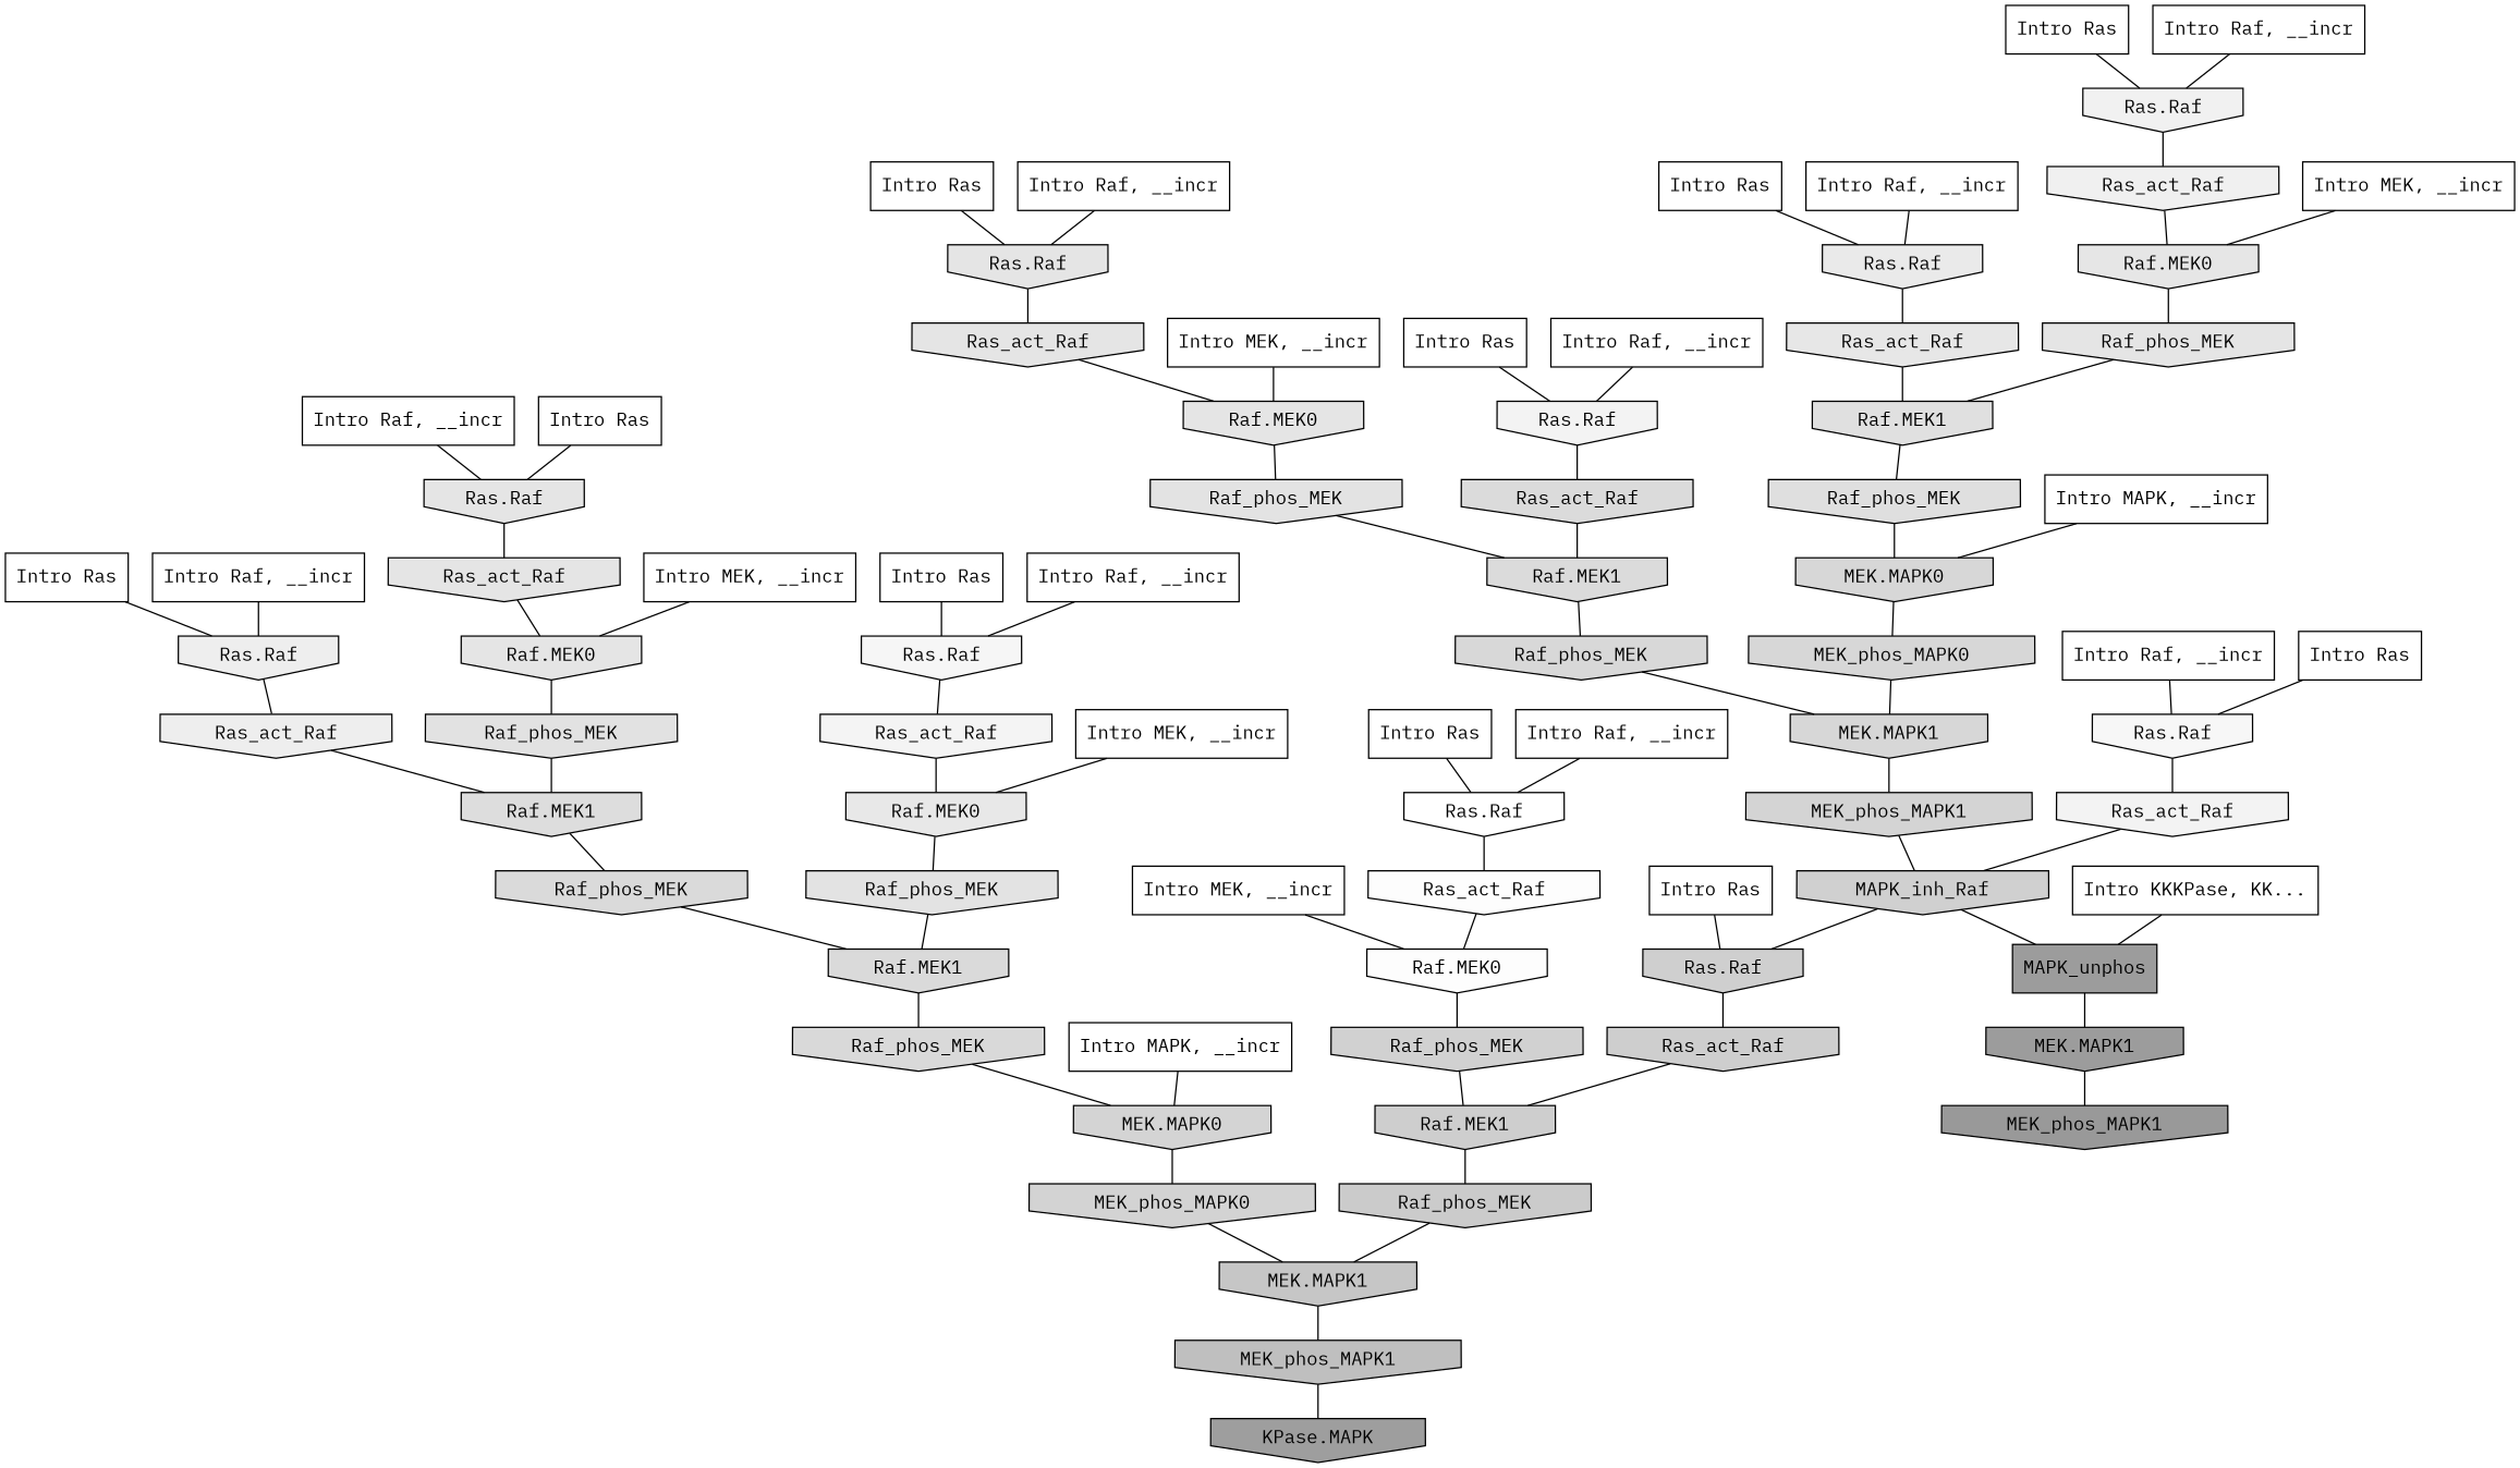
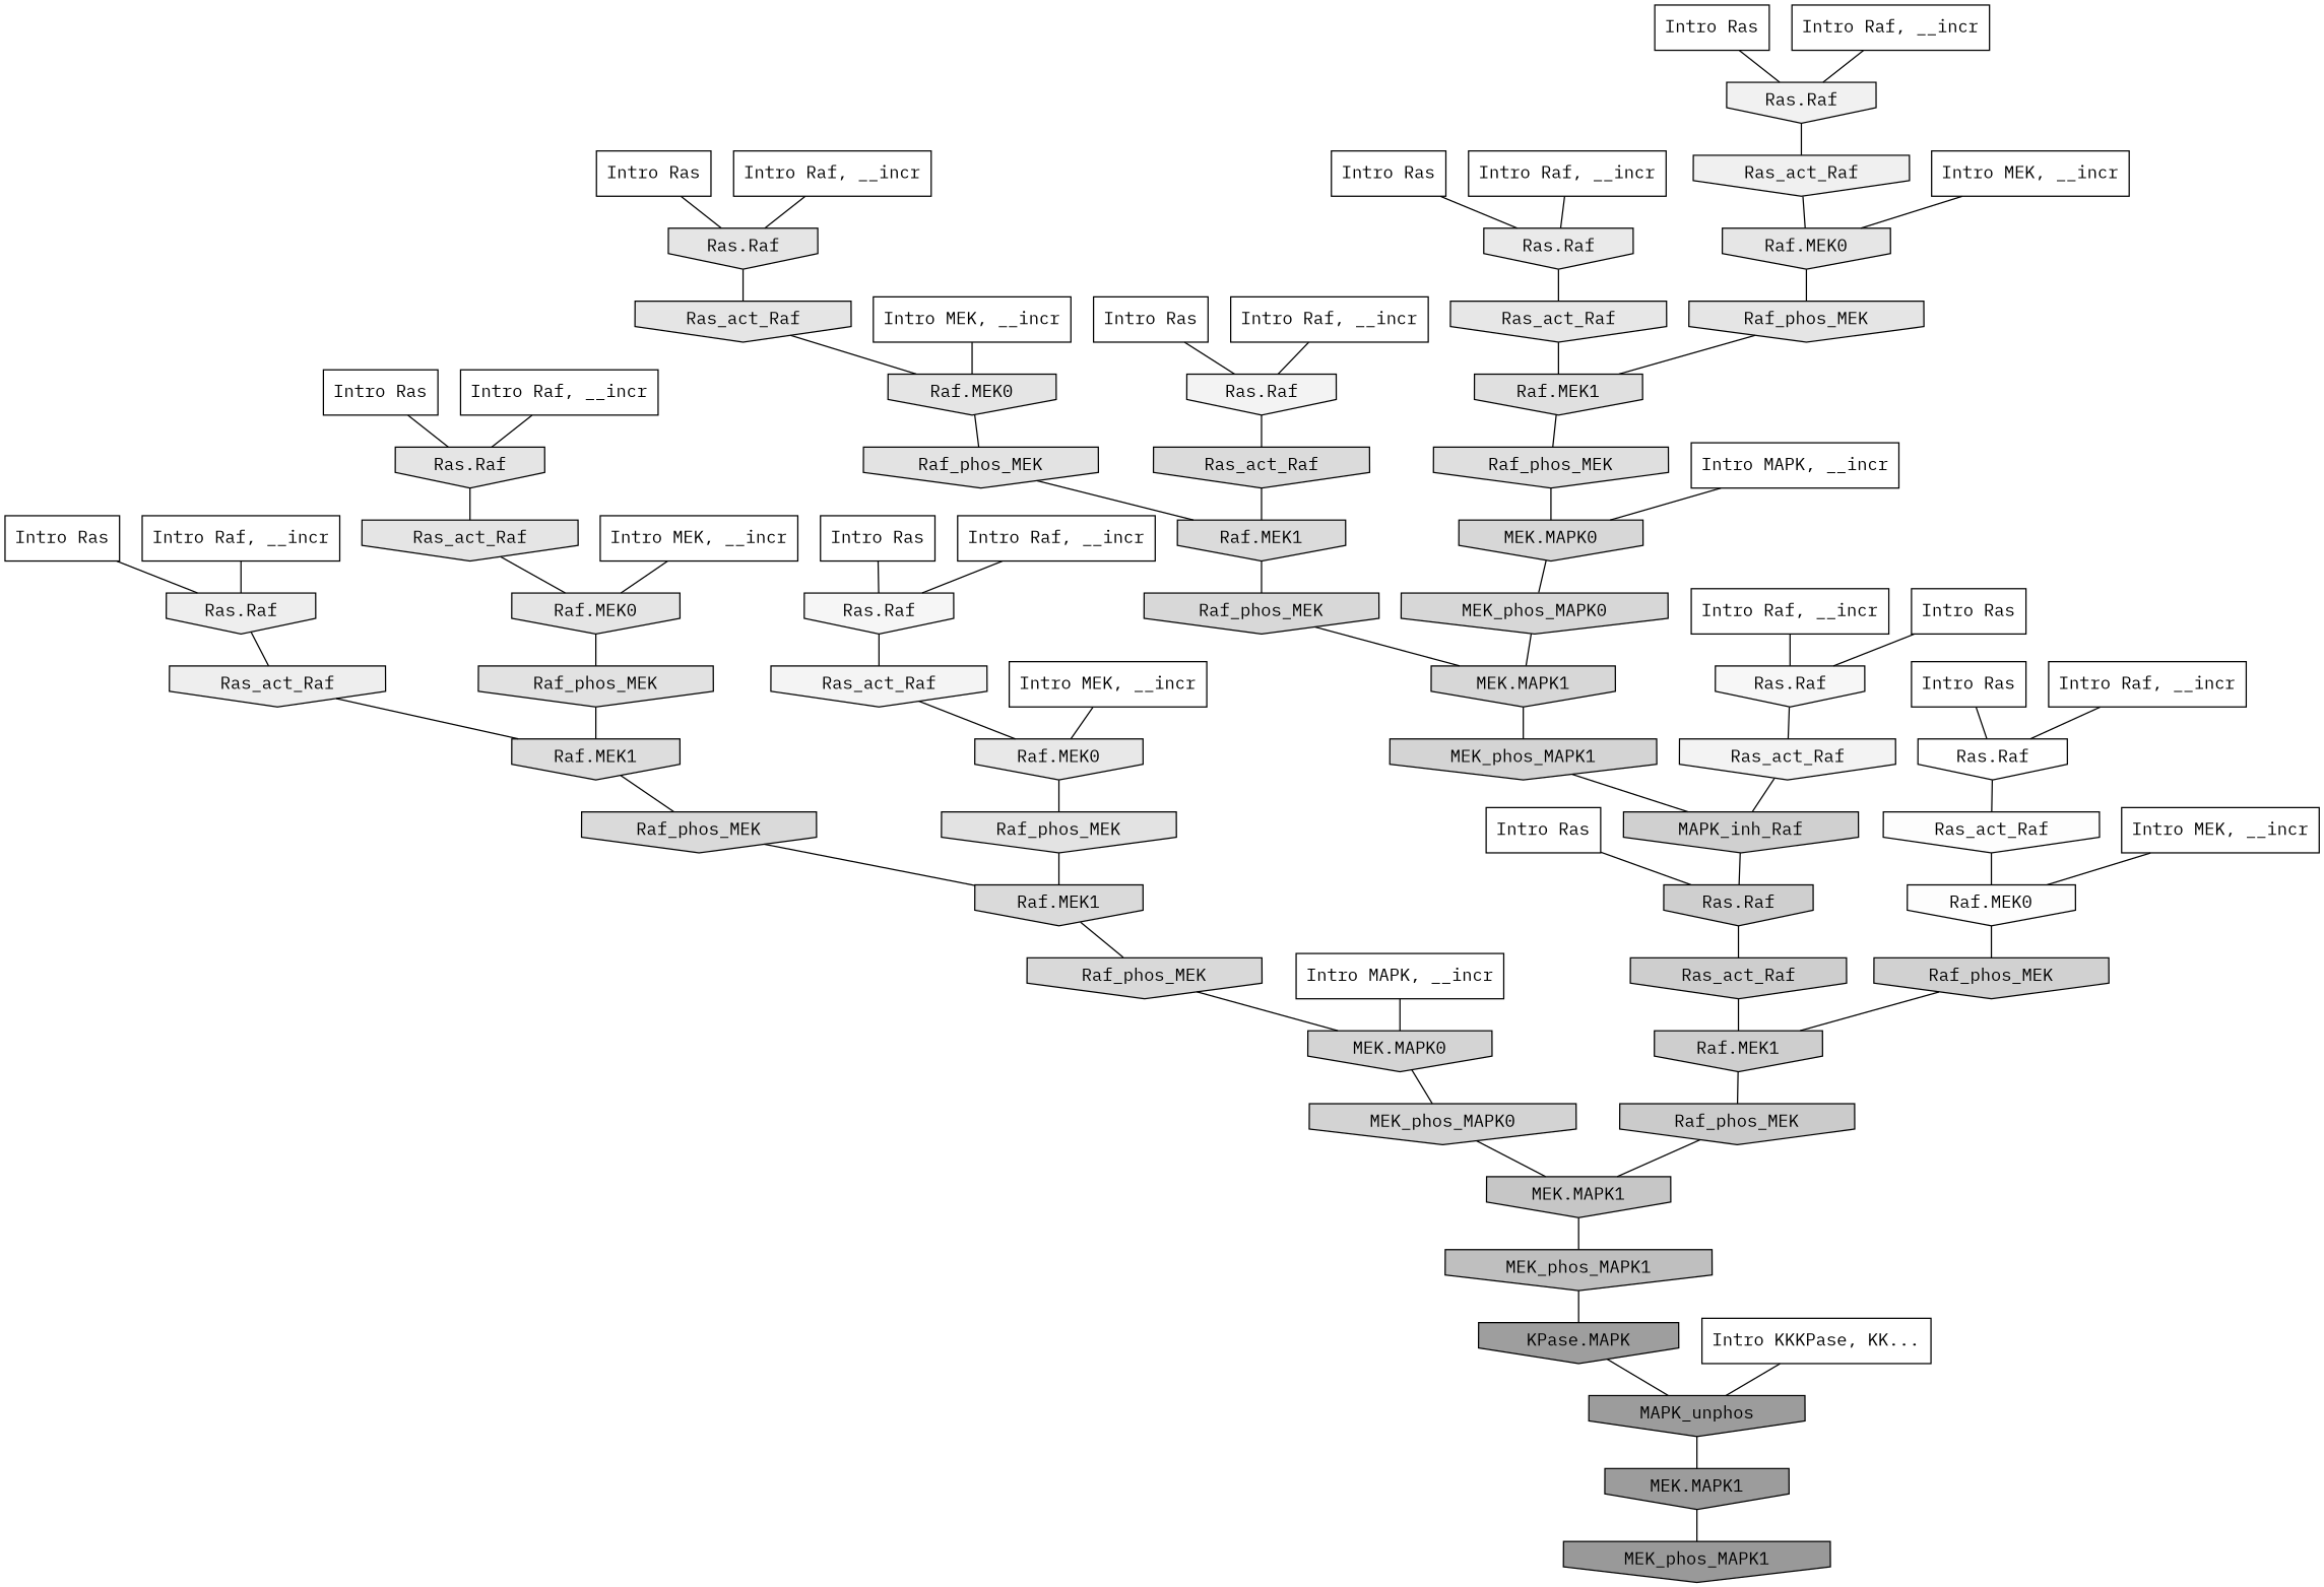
  digraph {
    fontname="IBM Plex Mono"
    rankdir=TB
    ranksep=0.30
    node [fillcolor="0.000 0.000 1.000" fontname="IBM Plex Mono" shape=invhouse style=filled]
    edge [color="0.000 0.000 0.000" dir=none fontname="IBM Plex Mono"]
    n1 [label="Intro Ras" shape=rectangle]
    n2 [fillcolor="0.000 0.000 0.963" label="Ras.Raf"]
    n3 [fillcolor="0.000 0.000 0.955" label=Ras_act_Raf]
    n4 [label="Intro Ras" shape=rectangle]
    n5 [fillcolor="0.000 0.000 0.898" label="Ras.Raf"]
    n6 [fillcolor="0.000 0.000 0.896" label=Ras_act_Raf]
    n7 [label="Intro Ras" shape=rectangle]
    n8 [fillcolor="0.000 0.000 0.950" label="Ras.Raf"]
    n9 [fillcolor="0.000 0.000 0.857" label=Ras_act_Raf]
    n10 [label="Intro Ras" shape=rectangle]
    n11 [fillcolor="0.000 0.000 0.998" label="Ras.Raf"]
    n12 [fillcolor="0.000 0.000 0.990" label=Ras_act_Raf]
    n13 [label="Intro Ras" shape=rectangle]
    n14 [fillcolor="0.000 0.000 0.897" label="Ras.Raf"]
    n15 [fillcolor="0.000 0.000 0.895" label=Ras_act_Raf]
    n16 [label="Intro Ras" shape=rectangle]
    n17 [fillcolor="0.000 0.000 0.965" label="Ras.Raf"]
    n18 [fillcolor="0.000 0.000 0.952" label=Ras_act_Raf]
    n19 [label="Intro Ras" shape=rectangle]
    n20 [fillcolor="0.000 0.000 0.915" label="Ras.Raf"]
    n21 [fillcolor="0.000 0.000 0.903" label=Ras_act_Raf]
    n22 [label="Intro Ras" shape=rectangle]
    n23 [fillcolor="0.000 0.000 0.810" label="Ras.Raf"]
    n24 [fillcolor="0.000 0.000 0.808" label=Ras_act_Raf]
    n25 [label="Intro Ras" shape=rectangle]
    n26 [fillcolor="0.000 0.000 0.942" label="Ras.Raf"]
    n27 [fillcolor="0.000 0.000 0.940" label=Ras_act_Raf]
    n28 [label="Intro Ras" shape=rectangle]
    n29 [fillcolor="0.000 0.000 0.933" label="Ras.Raf"]
    n30 [fillcolor="0.000 0.000 0.930" label=Ras_act_Raf]
    n31 [label="Intro Raf, __incr" shape=rectangle]
    n32 [label="Intro Raf, __incr" shape=rectangle]
    n33 [label="Intro Raf, __incr" shape=rectangle]
    n34 [label="Intro Raf, __incr" shape=rectangle]
    n35 [label="Intro Raf, __incr" shape=rectangle]
    n36 [label="Intro Raf, __incr" shape=rectangle]
    n37 [label="Intro Raf, __incr" shape=rectangle]
    n38 [label="Intro Raf, __incr" shape=rectangle]
    n39 [label="Intro Raf, __incr" shape=rectangle]
    n40 [label="Intro MEK, __incr" shape=rectangle]
    n41 [fillcolor="0.000 0.000 0.990" label="Raf.MEK0"]
    n42 [fillcolor="0.000 0.000 0.820" label=Raf_phos_MEK]
    n43 [label="Intro MEK, __incr" shape=rectangle]
    n44 [fillcolor="0.000 0.000 0.901" label="Raf.MEK0"]
    n45 [fillcolor="0.000 0.000 0.898" label=Raf_phos_MEK]
    n46 [label="Intro MEK, __incr" shape=rectangle]
    n47 [fillcolor="0.000 0.000 0.896" label="Raf.MEK0"]
    n48 [fillcolor="0.000 0.000 0.885" label=Raf_phos_MEK]
    n49 [label="Intro MEK, __incr" shape=rectangle]
    n50 [fillcolor="0.000 0.000 0.895" label="Raf.MEK0"]
    n51 [fillcolor="0.000 0.000 0.889" label=Raf_phos_MEK]
    n52 [label="Intro MEK, __incr" shape=rectangle]
    n53 [fillcolor="0.000 0.000 0.907" label="Raf.MEK0"]
    n54 [fillcolor="0.000 0.000 0.889" label=Raf_phos_MEK]
    n55 [label="Intro MAPK, __incr" shape=rectangle]
    n56 [fillcolor="0.000 0.000 0.829" label="MEK.MAPK0"]
    n57 [fillcolor="0.000 0.000 0.825" label=MEK_phos_MAPK0]
    n58 [label="Intro MAPK, __incr" shape=rectangle]
    n59 [fillcolor="0.000 0.000 0.843" label="MEK.MAPK0"]
    n60 [fillcolor="0.000 0.000 0.841" label=MEK_phos_MAPK0]
    n61 [label="Intro KKKPase, KK..." shape=rectangle]
-   n62 [fillcolor="0.000 0.000 0.612" label=MAPK_unphos shape=box]
+   n62 [fillcolor="0.000 0.000 0.612" label=MAPK_unphos]
    n63 [fillcolor="0.000 0.000 0.620" label="KPase.MAPK"]
    n64 [fillcolor="0.000 0.000 0.808" label="Raf.MEK1"]
    n65 [fillcolor="0.000 0.000 0.813" label=MAPK_inh_Raf]
    n66 [fillcolor="0.000 0.000 0.857" label="Raf.MEK1"]
    n67 [fillcolor="0.000 0.000 0.864" label="Raf.MEK1"]
    n68 [fillcolor="0.000 0.000 0.852" label=Raf_phos_MEK]
    n69 [fillcolor="0.000 0.000 0.876" label="Raf.MEK1"]
    n70 [fillcolor="0.000 0.000 0.852" label="Raf.MEK1"]
    n71 [fillcolor="0.000 0.000 0.874" label=Raf_phos_MEK]
    n72 [fillcolor="0.000 0.000 0.849" label=Raf_phos_MEK]
    n73 [fillcolor="0.000 0.000 0.847" label=Raf_phos_MEK]
    n74 [fillcolor="0.000 0.000 0.841" label="MEK.MAPK1"]
    n75 [fillcolor="0.000 0.000 0.829" label=MEK_phos_MAPK1]
    n76 [fillcolor="0.000 0.000 0.777" label="MEK.MAPK1"]
    n77 [fillcolor="0.000 0.000 0.749" label=MEK_phos_MAPK1]
    n78 [fillcolor="0.000 0.000 0.796" label=Raf_phos_MEK]
    n79 [fillcolor="0.000 0.000 0.612" label="MEK.MAPK1"]
    n80 [fillcolor="0.000 0.000 0.600" label=MEK_phos_MAPK1]
    n1 -> n2
    n2 -> n3
    n3 -> n53
    n4 -> n5
    n5 -> n6
    n6 -> n47
    n7 -> n8
    n8 -> n9
    n9 -> n66
    n10 -> n11
    n11 -> n12
    n12 -> n41
    n13 -> n14
    n14 -> n15
    n15 -> n50
    n16 -> n17
    n17 -> n18
    n18 -> n65
    n19 -> n20
    n20 -> n21
    n21 -> n69
    n22 -> n23
    n23 -> n24
    n24 -> n64
    n25 -> n26
    n26 -> n27
    n27 -> n44
    n28 -> n29
    n29 -> n30
    n30 -> n67
    n31 -> n17
    n32 -> n29
    n33 -> n26
    n34 -> n2
    n35 -> n20
    n36 -> n11
    n37 -> n14
    n38 -> n5
    n39 -> n8
    n40 -> n41
    n41 -> n42
    n42 -> n64
    n43 -> n44
    n44 -> n45
    n45 -> n69
    n46 -> n47
    n47 -> n48
    n48 -> n67
    n49 -> n50
    n50 -> n51
    n51 -> n66
    n52 -> n53
    n53 -> n54
    n54 -> n70
    n55 -> n56
    n56 -> n57
    n57 -> n76
    n58 -> n59
    n59 -> n60
    n60 -> n74
    n61 -> n62
    n62 -> n79
-   n65 -> n62
+   n63 -> n62
    n64 -> n78
    n65 -> n23
    n66 -> n73
    n67 -> n68
    n68 -> n70
    n69 -> n71
    n70 -> n72
    n71 -> n59
    n72 -> n56
    n73 -> n74
    n74 -> n75
    n75 -> n65
    n76 -> n77
    n77 -> n63
    n78 -> n76
    n79 -> n80
  }
